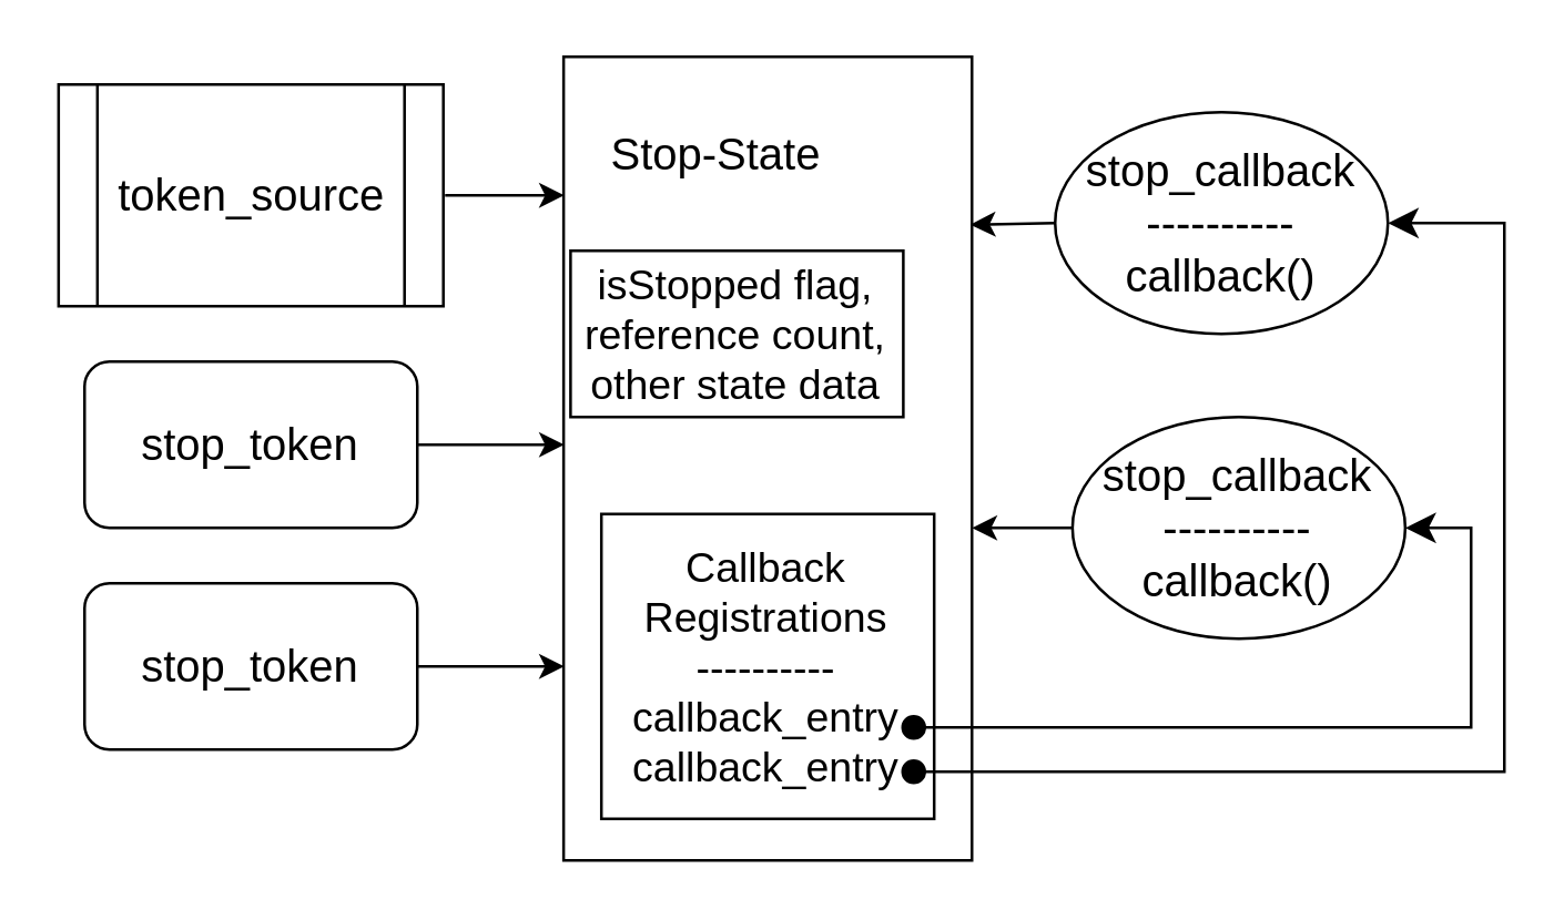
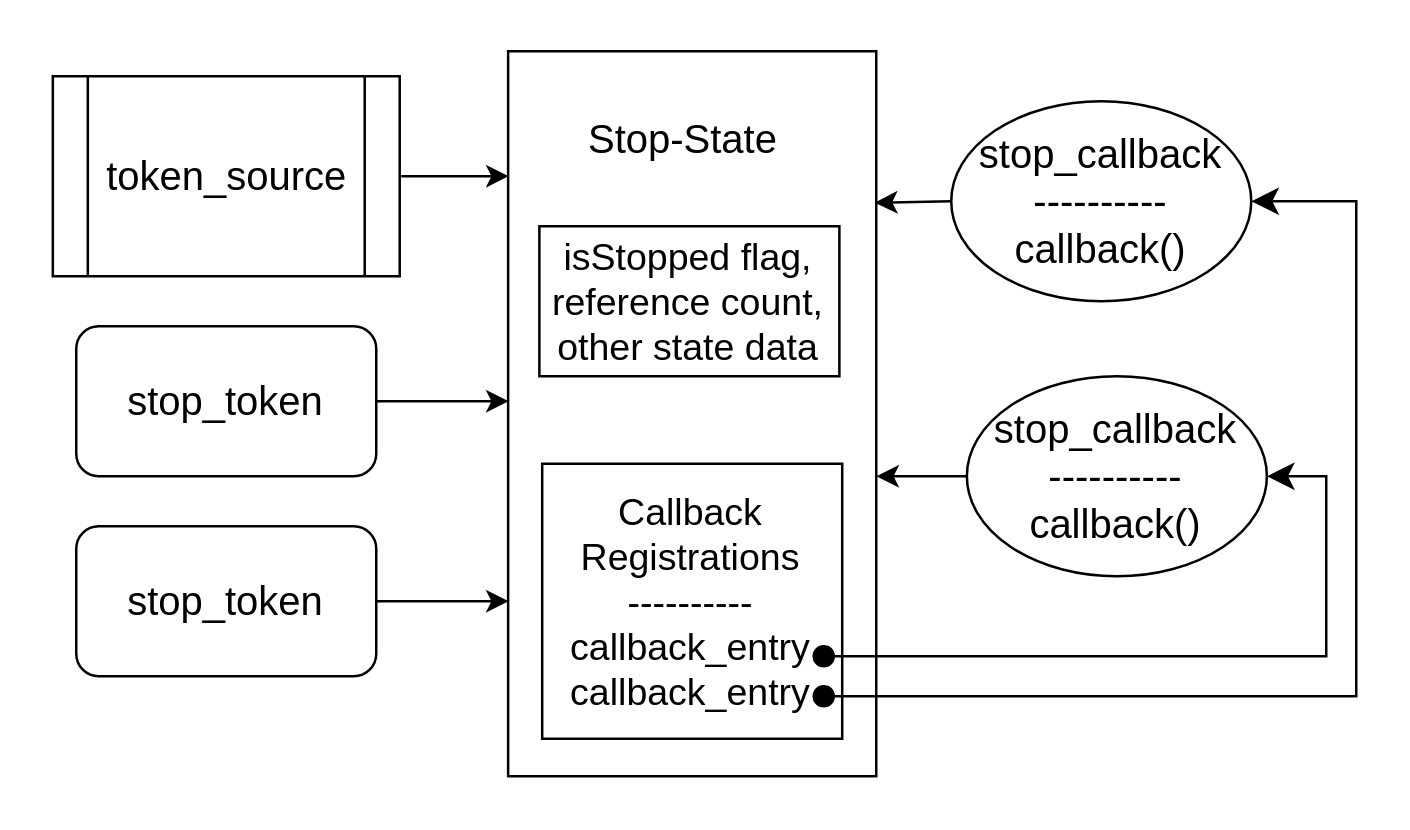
  <mxCell id="0" />
  <mxCell id="1" parent="0" />
  <mxCell id="2" value="" style="rounded=0;whiteSpace=wrap;html=1;fontSize=16;" vertex="1" parent="1"><mxGeometry x="202.75" y="20" width="147.25" height="290" as="geometry" /></mxCell>
  <mxCell id="3" value="stop_callback&lt;div&gt;----------&lt;/div&gt;&lt;div&gt;callback()&lt;/div&gt;" style="ellipse;whiteSpace=wrap;html=1;fontSize=16;" vertex="1" parent="1"><mxGeometry x="380" y="40" width="120" height="80" as="geometry" /></mxCell>
  <mxCell id="4" value="stop_token" style="rounded=1;whiteSpace=wrap;html=1;fontSize=16;" vertex="1" parent="1"><mxGeometry x="30" y="130" width="120" height="60" as="geometry" /></mxCell>
  <mxCell id="5" value="stop_token" style="rounded=1;whiteSpace=wrap;html=1;fontSize=16;" vertex="1" parent="1"><mxGeometry x="30" y="210" width="120" height="60" as="geometry" /></mxCell>
  <mxCell id="6" value="token_source" style="shape=process;whiteSpace=wrap;html=1;backgroundOutline=1;fontSize=16;" vertex="1" parent="1"><mxGeometry x="20.63" y="30" width="138.75" height="80" as="geometry" /></mxCell>
- <mxCell id="7" value="&lt;font style=&quot;font-size: 15px;&quot;&gt;isStopped flag, reference count,&lt;/font&gt;&lt;div style=&quot;font-size: 15px;&quot;&gt;&lt;font style=&quot;font-size: 15px;&quot;&gt;other state data&lt;/font&gt;&lt;/div&gt;" style="rounded=0;whiteSpace=wrap;html=1;" vertex="1" parent="1"><mxGeometry x="205.25" y="90" width="120" height="60" as="geometry" /></mxCell>
+ <mxCell id="7" value="&lt;font style=&quot;font-size: 15px;&quot;&gt;isStopped flag, reference count,&lt;/font&gt;&lt;div style=&quot;font-size: 15px;&quot;&gt;&lt;font style=&quot;font-size: 15px;&quot;&gt;other state data&lt;/font&gt;&lt;/div&gt;" style="rounded=0;whiteSpace=wrap;html=1;" vertex="1" parent="1"><mxGeometry x="215.25" y="90" width="120" height="60" as="geometry" /></mxCell>
  <mxCell id="8" value="&lt;span style=&quot;font-size: 15px;&quot;&gt;Callback&lt;/span&gt;&lt;div&gt;&lt;span style=&quot;font-size: 15px;&quot;&gt;Registrations&lt;/span&gt;&lt;/div&gt;&lt;div&gt;&lt;span style=&quot;font-size: 15px;&quot;&gt;----------&lt;/span&gt;&lt;/div&gt;&lt;div&gt;&lt;span style=&quot;font-size: 15px;&quot;&gt;callback_entry&lt;/span&gt;&lt;/div&gt;&lt;div&gt;&lt;span style=&quot;font-size: 15px;&quot;&gt;callback_entry&lt;/span&gt;&lt;/div&gt;" style="rounded=0;whiteSpace=wrap;html=1;" vertex="1" parent="1"><mxGeometry x="216.38" y="185" width="120" height="110" as="geometry" /></mxCell>
- <mxCell id="9" value="&lt;font style=&quot;font-size: 16px;&quot;&gt;Stop-State&lt;/font&gt;" style="text;html=1;align=center;verticalAlign=middle;whiteSpace=wrap;rounded=0;" vertex="1" parent="1"><mxGeometry x="207.75" y="40" width="100" height="30" as="geometry" /></mxCell>
+ <mxCell id="9" value="&lt;font style=&quot;font-size: 16px;&quot;&gt;Stop-State&lt;/font&gt;" style="text;html=1;align=center;verticalAlign=middle;whiteSpace=wrap;rounded=0;" vertex="1" parent="1"><mxGeometry x="222.75" y="40" width="100" height="30" as="geometry" /></mxCell>
  <mxCell id="10" value="" style="endArrow=classic;html=1;rounded=0;" edge="1" parent="1"><mxGeometry width="50" height="50" relative="1" as="geometry"><mxPoint x="160" y="70" as="sourcePoint" /><mxPoint x="203" y="70" as="targetPoint" /></mxGeometry></mxCell>
  <mxCell id="11" value="" style="endArrow=classic;html=1;rounded=0;" edge="1" parent="1"><mxGeometry width="50" height="50" relative="1" as="geometry"><mxPoint x="150" y="160" as="sourcePoint" /><mxPoint x="203" y="160" as="targetPoint" /></mxGeometry></mxCell>
  <mxCell id="12" value="" style="endArrow=classic;html=1;rounded=0;" edge="1" parent="1"><mxGeometry width="50" height="50" relative="1" as="geometry"><mxPoint x="150" y="240" as="sourcePoint" /><mxPoint x="203" y="240" as="targetPoint" /></mxGeometry></mxCell>
  <mxCell id="13" value="stop_callback&lt;div&gt;----------&lt;/div&gt;&lt;div&gt;callback()&lt;/div&gt;" style="ellipse;whiteSpace=wrap;html=1;fontSize=16;" vertex="1" parent="1"><mxGeometry x="386.25" y="150" width="120" height="80" as="geometry" /></mxCell>
  <mxCell id="14" value="" style="edgeStyle=elbowEdgeStyle;endArrow=classic;html=1;rounded=0;endSize=8;startSize=8;entryX=1;entryY=0.5;entryDx=0;entryDy=0;startArrow=oval;startFill=1;" edge="1" parent="1" target="13"><mxGeometry width="50" height="50" relative="1" as="geometry"><mxPoint x="329" y="262" as="sourcePoint" /><mxPoint x="520" y="190" as="targetPoint" /><Array as="points"><mxPoint x="530" y="230" /></Array></mxGeometry></mxCell>
  <mxCell id="15" value="" style="edgeStyle=elbowEdgeStyle;endArrow=classic;html=1;rounded=0;endSize=8;startSize=8;entryX=1;entryY=0.5;entryDx=0;entryDy=0;startArrow=oval;startFill=1;" edge="1" parent="1" target="3"><mxGeometry width="50" height="50" relative="1" as="geometry"><mxPoint x="329" y="278" as="sourcePoint" /><mxPoint x="503.92" y="80.72" as="targetPoint" /><Array as="points"><mxPoint x="542" y="180" /></Array></mxGeometry></mxCell>
  <mxCell id="16" value="" style="endArrow=classic;html=1;rounded=0;entryX=0.996;entryY=0.209;entryDx=0;entryDy=0;entryPerimeter=0;" edge="1" parent="1" target="2"><mxGeometry width="50" height="50" relative="1" as="geometry"><mxPoint x="380" y="80" as="sourcePoint" /><mxPoint x="430" y="30" as="targetPoint" /></mxGeometry></mxCell>
  <mxCell id="17" value="" style="endArrow=classic;html=1;rounded=0;" edge="1" parent="1"><mxGeometry width="50" height="50" relative="1" as="geometry"><mxPoint x="386" y="190" as="sourcePoint" /><mxPoint x="350" y="190" as="targetPoint" /></mxGeometry></mxCell>
